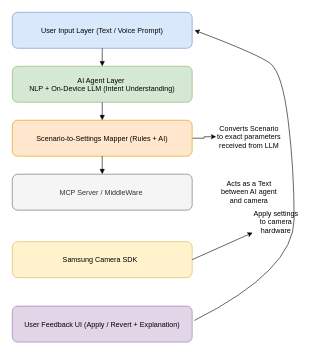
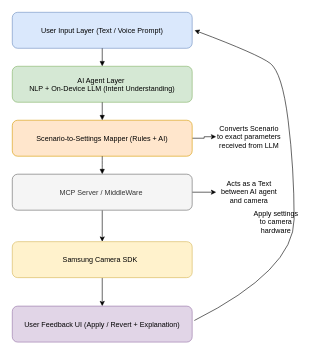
  <mxCell id="0" />
  <mxCell id="1" parent="0" />
  <mxCell id="2" value="User Input Layer (Text / Voice Prompt)" style="shape=rectangle;rounded=1;fillColor=#dae8fc;strokeColor=#6c8ebf;" vertex="1" parent="1"><mxGeometry x="20" y="20" width="300" height="60" as="geometry" /></mxCell>
  <mxCell id="3" value="AI Agent Layer &#10;NLP + On-Device LLM (Intent Understanding)" style="shape=rectangle;rounded=1;fillColor=#d5e8d4;strokeColor=#82b366;" vertex="1" parent="1"><mxGeometry x="20" y="110" width="300" height="60" as="geometry" /></mxCell>
  <mxCell id="4" value="" style="edgeStyle=orthogonalEdgeStyle;rounded=0;orthogonalLoop=1;jettySize=auto;html=1;" edge="1" parent="1" source="5" target="19"><mxGeometry relative="1" as="geometry" /></mxCell>
  <mxCell id="5" value="Scenario-to-Settings Mapper (Rules + AI)" style="shape=rectangle;rounded=1;fillColor=#ffe6cc;strokeColor=#d79b00;" vertex="1" parent="1"><mxGeometry x="20" y="200" width="300" height="60" as="geometry" /></mxCell>
+ <mxCell id="6" value="" style="edgeStyle=orthogonalEdgeStyle;rounded=0;orthogonalLoop=1;jettySize=auto;html=1;" edge="1" parent="1" source="7" target="8"><mxGeometry relative="1" as="geometry" /></mxCell>
  <mxCell id="7" value="Samsung Camera SDK  " style="shape=rectangle;rounded=1;fillColor=#fff2cc;strokeColor=#d6b656;" vertex="1" parent="1"><mxGeometry x="20" y="402.5" width="300" height="60" as="geometry" /></mxCell>
  <mxCell id="8" value="User Feedback UI (Apply / Revert + Explanation)" style="shape=rectangle;rounded=1;fillColor=#e1d5e7;strokeColor=#9673a6;" vertex="1" parent="1"><mxGeometry x="20" y="510" width="300" height="60" as="geometry" /></mxCell>
  <mxCell id="9" style="edgeStyle=orthogonalEdgeStyle;endArrow=block;html=1;strokeColor=#000000;" edge="1" parent="1" source="2" target="3"><mxGeometry relative="1" as="geometry" /></mxCell>
  <mxCell id="10" style="edgeStyle=orthogonalEdgeStyle;endArrow=block;html=1;strokeColor=#000000;" edge="1" parent="1" source="3" target="5"><mxGeometry relative="1" as="geometry" /></mxCell>
  <mxCell id="11" style="edgeStyle=orthogonalEdgeStyle;endArrow=block;html=1;strokeColor=#000000;" edge="1" parent="1" source="5"><mxGeometry relative="1" as="geometry"><mxPoint x="170" y="290" as="targetPoint" /></mxGeometry></mxCell>
  <mxCell id="12" value="" style="curved=1;endArrow=classic;html=1;rounded=0;exitX=1.012;exitY=0.4;exitDx=0;exitDy=0;exitPerimeter=0;" edge="1" parent="1" source="8"><mxGeometry width="50" height="50" relative="1" as="geometry"><mxPoint x="380" y="410" as="sourcePoint" /><mxPoint x="324" y="50" as="targetPoint" /><Array as="points"><mxPoint x="490" y="450" /><mxPoint x="490" y="280" /><mxPoint x="470" y="120" /><mxPoint x="430" y="90" /></Array></mxGeometry></mxCell>
  <mxCell id="13" value="Apply settings to camera hardware" style="text;html=1;align=center;verticalAlign=middle;whiteSpace=wrap;rounded=0;" vertex="1" parent="1"><mxGeometry x="420" y="352.5" width="80" height="35" as="geometry" /></mxCell>
- <mxCell id="14" value="" style="endArrow=classic;html=1;rounded=0;exitX=1;exitY=0.5;exitDx=0;exitDy=0;" edge="1" parent="1" source="7" target="13"><mxGeometry width="50" height="50" relative="1" as="geometry"><mxPoint x="310" y="380" as="sourcePoint" /><mxPoint x="360" y="330" as="targetPoint" /></mxGeometry></mxCell>
+ <mxCell id="15" value="" style="edgeStyle=orthogonalEdgeStyle;rounded=0;orthogonalLoop=1;jettySize=auto;html=1;" edge="1" parent="1" source="17" target="7"><mxGeometry relative="1" as="geometry" /></mxCell>
+ <mxCell id="16" value="" style="edgeStyle=orthogonalEdgeStyle;rounded=0;orthogonalLoop=1;jettySize=auto;html=1;" edge="1" parent="1" source="17" target="18"><mxGeometry relative="1" as="geometry" /></mxCell>
  <mxCell id="17" value="MCP Server / MiddleWare " style="shape=rectangle;rounded=1;fillColor=#f5f5f5;strokeColor=#666666;fontColor=#333333;" vertex="1" parent="1"><mxGeometry x="20" y="290" width="300" height="60" as="geometry" /></mxCell>
  <mxCell id="18" value="Acts as a Text between AI agent and camera" style="text;html=1;align=center;verticalAlign=middle;whiteSpace=wrap;rounded=0;" vertex="1" parent="1"><mxGeometry x="360" y="302.5" width="110" height="35" as="geometry" /></mxCell>
  <mxCell id="19" value="Converts Scenario to exact parameters received from LLM" style="text;html=1;align=center;verticalAlign=middle;whiteSpace=wrap;rounded=0;" vertex="1" parent="1"><mxGeometry x="360" y="210" width="110" height="35" as="geometry" /></mxCell>
